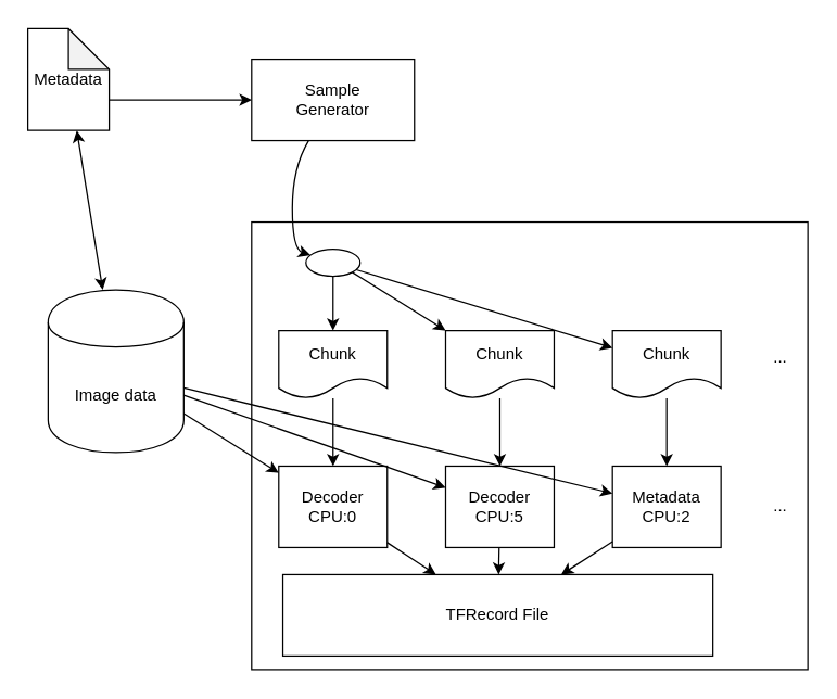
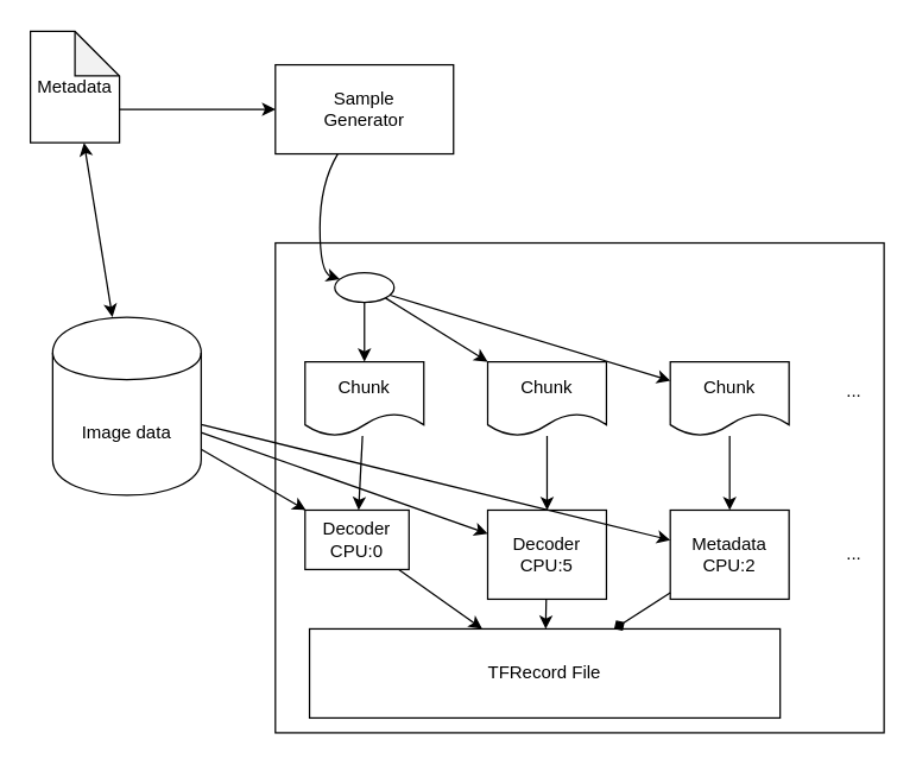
  <mxCell id="0" />
  <mxCell id="1" parent="0" />
  <mxCell id="2" value="Image data" style="shape=cylinder;whiteSpace=wrap;html=1;boundedLbl=1;backgroundOutline=1;" vertex="1" parent="1"><mxGeometry x="35" y="213" width="100" height="120" as="geometry" /></mxCell>
  <mxCell id="3" value="" style="endArrow=classic;startArrow=classic;html=1;" edge="1" parent="1" source="2" target="9"><mxGeometry width="50" height="50" relative="1" as="geometry"><mxPoint x="35" y="393" as="sourcePoint" /><mxPoint x="85" y="123" as="targetPoint" /></mxGeometry></mxCell>
  <mxCell id="4" value="Sample &lt;br&gt;Generator" style="rounded=0;whiteSpace=wrap;html=1;" vertex="1" parent="1"><mxGeometry x="185" y="43" width="120" height="60" as="geometry" /></mxCell>
  <mxCell id="5" value="" style="endArrow=classic;html=1;exitX=0;exitY=0;exitDx=60;exitDy=52.5;exitPerimeter=0;" edge="1" parent="1" source="9" target="4"><mxGeometry width="50" height="50" relative="1" as="geometry"><mxPoint x="135" y="88" as="sourcePoint" /><mxPoint x="305" y="243" as="targetPoint" /></mxGeometry></mxCell>
  <mxCell id="6" value="" style="rounded=0;whiteSpace=wrap;html=1;" vertex="1" parent="1"><mxGeometry x="185" y="163" width="410" height="330" as="geometry" /></mxCell>
  <mxCell id="7" value="" style="curved=1;endArrow=classic;html=1;" edge="1" parent="1" source="4" target="8"><mxGeometry width="50" height="50" relative="1" as="geometry"><mxPoint x="35" y="563" as="sourcePoint" /><mxPoint x="125" y="533" as="targetPoint" /><Array as="points"><mxPoint x="215" y="123" /><mxPoint x="215" y="183" /></Array></mxGeometry></mxCell>
  <mxCell id="8" value="" style="ellipse;whiteSpace=wrap;html=1;" vertex="1" parent="1"><mxGeometry x="225" y="183" width="40" height="20" as="geometry" /></mxCell>
  <mxCell id="9" value="Metadata" style="shape=note;whiteSpace=wrap;html=1;backgroundOutline=1;darkOpacity=0.05;" vertex="1" parent="1"><mxGeometry x="20" y="20.5" width="60" height="75" as="geometry" /></mxCell>
  <mxCell id="10" value="Chunk" style="shape=document;whiteSpace=wrap;html=1;boundedLbl=1;" vertex="1" parent="1"><mxGeometry x="205" y="243" width="80" height="50" as="geometry" /></mxCell>
  <mxCell id="11" value="Chunk" style="shape=document;whiteSpace=wrap;html=1;boundedLbl=1;" vertex="1" parent="1"><mxGeometry x="451" y="243" width="80" height="50" as="geometry" /></mxCell>
  <mxCell id="12" value="Chunk" style="shape=document;whiteSpace=wrap;html=1;boundedLbl=1;" vertex="1" parent="1"><mxGeometry x="328" y="243" width="80" height="50" as="geometry" /></mxCell>
  <mxCell id="13" value="" style="endArrow=classic;html=1;" edge="1" parent="1" source="8" target="10"><mxGeometry width="50" height="50" relative="1" as="geometry"><mxPoint x="35" y="563" as="sourcePoint" /><mxPoint x="85" y="513" as="targetPoint" /></mxGeometry></mxCell>
  <mxCell id="14" value="" style="endArrow=classic;html=1;exitX=1;exitY=1;exitDx=0;exitDy=0;" edge="1" parent="1" source="8" target="12"><mxGeometry width="50" height="50" relative="1" as="geometry"><mxPoint x="245" y="200" as="sourcePoint" /><mxPoint x="135" y="463" as="targetPoint" /></mxGeometry></mxCell>
  <mxCell id="15" value="" style="endArrow=classic;html=1;" edge="1" parent="1" source="8" target="11"><mxGeometry width="50" height="50" relative="1" as="geometry"><mxPoint x="165" y="593" as="sourcePoint" /><mxPoint x="215" y="543" as="targetPoint" /></mxGeometry></mxCell>
- <mxCell id="16" value="Decoder&lt;br&gt;CPU:0&lt;br&gt;" style="rounded=0;whiteSpace=wrap;html=1;" vertex="1" parent="1"><mxGeometry x="205" y="343" width="80" height="60" as="geometry" /></mxCell>
+ <mxCell id="16" value="Decoder&lt;br&gt;CPU:0&lt;br&gt;" style="rounded=0;whiteSpace=wrap;html=1;" vertex="1" parent="1"><mxGeometry x="205" y="343" width="70" height="40" as="geometry" /></mxCell>
  <mxCell id="17" value="Decoder&lt;br&gt;CPU:5&lt;br&gt;" style="rounded=0;whiteSpace=wrap;html=1;" vertex="1" parent="1"><mxGeometry x="328" y="343" width="80" height="60" as="geometry" /></mxCell>
  <mxCell id="18" value="Metadata&lt;br&gt;CPU:2&lt;br&gt;" style="rounded=0;whiteSpace=wrap;html=1;" vertex="1" parent="1"><mxGeometry x="451" y="343" width="80" height="60" as="geometry" /></mxCell>
  <mxCell id="19" value="..." style="text;html=1;strokeColor=none;fillColor=none;align=center;verticalAlign=middle;whiteSpace=wrap;rounded=0;" vertex="1" parent="1"><mxGeometry x="555" y="253" width="40" height="20" as="geometry" /></mxCell>
  <mxCell id="20" value="..." style="text;html=1;strokeColor=none;fillColor=none;align=center;verticalAlign=middle;whiteSpace=wrap;rounded=0;" vertex="1" parent="1"><mxGeometry x="555" y="363" width="40" height="20" as="geometry" /></mxCell>
  <mxCell id="21" value="" style="endArrow=classic;html=1;" edge="1" parent="1" source="10" target="16"><mxGeometry width="50" height="50" relative="1" as="geometry"><mxPoint x="215" y="323" as="sourcePoint" /><mxPoint x="265" y="273" as="targetPoint" /></mxGeometry></mxCell>
  <mxCell id="22" value="" style="endArrow=classic;html=1;" edge="1" parent="1" source="11" target="18"><mxGeometry width="50" height="50" relative="1" as="geometry"><mxPoint x="491" y="293" as="sourcePoint" /><mxPoint x="491" y="343" as="targetPoint" /></mxGeometry></mxCell>
  <mxCell id="23" value="" style="endArrow=classic;html=1;" edge="1" parent="1" source="12" target="17"><mxGeometry width="50" height="50" relative="1" as="geometry"><mxPoint x="368" y="293" as="sourcePoint" /><mxPoint x="368" y="343" as="targetPoint" /></mxGeometry></mxCell>
  <mxCell id="24" value="TFRecord File" style="rounded=0;whiteSpace=wrap;html=1;" vertex="1" parent="1"><mxGeometry x="208" y="423" width="317" height="60" as="geometry" /></mxCell>
  <mxCell id="25" value="" style="endArrow=classic;html=1;" edge="1" parent="1" source="2" target="16"><mxGeometry width="50" height="50" relative="1" as="geometry"><mxPoint x="35" y="563" as="sourcePoint" /><mxPoint x="85" y="513" as="targetPoint" /></mxGeometry></mxCell>
  <mxCell id="26" value="" style="endArrow=classic;html=1;" edge="1" parent="1" source="2" target="17"><mxGeometry width="50" height="50" relative="1" as="geometry"><mxPoint x="65" y="463" as="sourcePoint" /><mxPoint x="115" y="413" as="targetPoint" /></mxGeometry></mxCell>
  <mxCell id="27" value="" style="endArrow=classic;html=1;" edge="1" parent="1" source="2" target="18"><mxGeometry width="50" height="50" relative="1" as="geometry"><mxPoint x="55" y="473" as="sourcePoint" /><mxPoint x="105" y="423" as="targetPoint" /></mxGeometry></mxCell>
  <mxCell id="28" value="" style="endArrow=classic;html=1;" edge="1" parent="1" source="16" target="24"><mxGeometry width="50" height="50" relative="1" as="geometry"><mxPoint x="35" y="563" as="sourcePoint" /><mxPoint x="85" y="513" as="targetPoint" /></mxGeometry></mxCell>
  <mxCell id="29" value="" style="endArrow=classic;html=1;" edge="1" parent="1" source="17" target="24"><mxGeometry width="50" height="50" relative="1" as="geometry"><mxPoint x="95" y="493" as="sourcePoint" /><mxPoint x="145" y="443" as="targetPoint" /></mxGeometry></mxCell>
- <mxCell id="30" value="" style="endArrow=classic;html=1;" edge="1" parent="1" source="18" target="24"><mxGeometry width="50" height="50" relative="1" as="geometry"><mxPoint x="35" y="563" as="sourcePoint" /><mxPoint x="85" y="513" as="targetPoint" /></mxGeometry></mxCell>
+ <mxCell id="30" value="" style="endArrow=diamond;html=1;" edge="1" parent="1" source="18" target="24"><mxGeometry width="50" height="50" relative="1" as="geometry"><mxPoint x="35" y="563" as="sourcePoint" /><mxPoint x="85" y="513" as="targetPoint" /></mxGeometry></mxCell>
